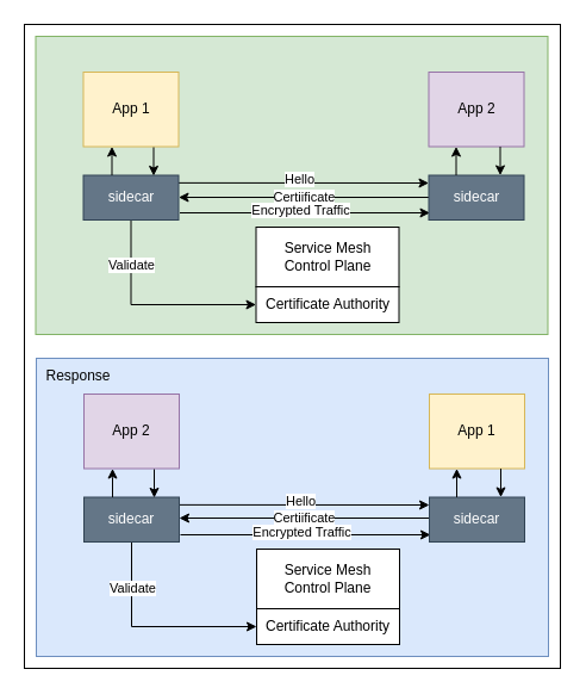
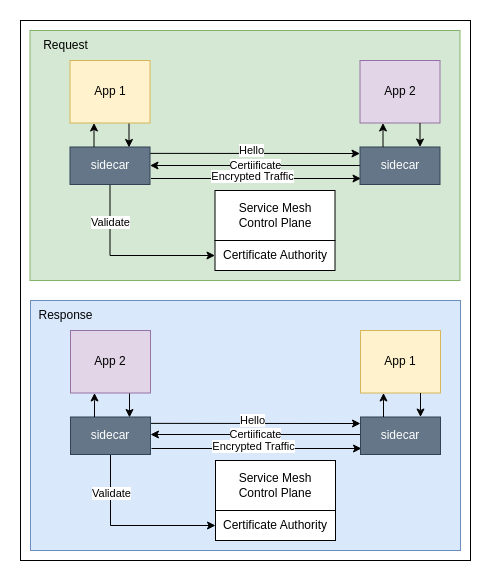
  <mxCell id="0" />
  <mxCell id="1" parent="0" />
  <mxCell id="2" value="" style="rounded=0;whiteSpace=wrap;html=1;" vertex="1" parent="1"><mxGeometry x="20" y="20" width="450" height="540" as="geometry" /></mxCell>
  <mxCell id="3" value="" style="rounded=0;whiteSpace=wrap;html=1;fillColor=#dae8fc;strokeColor=#6c8ebf;" vertex="1" parent="1"><mxGeometry x="30" y="300" width="430" height="250" as="geometry" /></mxCell>
  <mxCell id="4" value="" style="group;fillColor=#e51400;fontColor=#ffffff;strokeColor=#B20000;" vertex="1" connectable="0" parent="1"><mxGeometry x="215" y="460" width="120" height="80" as="geometry" /></mxCell>
  <mxCell id="5" value="Service Mesh&lt;br&gt;Control Plane" style="rounded=0;whiteSpace=wrap;html=1;" vertex="1" parent="4"><mxGeometry width="120" height="50" as="geometry" /></mxCell>
  <mxCell id="6" value="Certificate Authority" style="rounded=0;whiteSpace=wrap;html=1;" vertex="1" parent="4"><mxGeometry y="50" width="120" height="30" as="geometry" /></mxCell>
  <mxCell id="7" value="" style="edgeStyle=orthogonalEdgeStyle;rounded=0;orthogonalLoop=1;jettySize=auto;html=1;entryX=0;entryY=0.5;entryDx=0;entryDy=0;" edge="1" parent="1" source="16" target="6"><mxGeometry relative="1" as="geometry"><mxPoint x="270" y="420" as="targetPoint" /><Array as="points"><mxPoint x="110" y="525" /></Array></mxGeometry></mxCell>
  <mxCell id="8" value="Validate" style="edgeLabel;html=1;align=center;verticalAlign=middle;resizable=0;points=[];" vertex="1" connectable="0" parent="7"><mxGeometry x="-0.567" relative="1" as="geometry"><mxPoint as="offset" /></mxGeometry></mxCell>
  <mxCell id="9" value="Certiificate" style="endArrow=classic;html=1;rounded=0;" edge="1" parent="1"><mxGeometry width="50" height="50" relative="1" as="geometry"><mxPoint x="360" y="434" as="sourcePoint" /><mxPoint x="150" y="434" as="targetPoint" /></mxGeometry></mxCell>
  <mxCell id="10" value="" style="endArrow=classic;html=1;rounded=0;exitX=1;exitY=0.25;exitDx=0;exitDy=0;" edge="1" parent="1"><mxGeometry width="50" height="50" relative="1" as="geometry"><mxPoint x="150" y="422.875" as="sourcePoint" /><mxPoint x="360" y="423" as="targetPoint" /></mxGeometry></mxCell>
  <mxCell id="11" value="Hello" style="edgeLabel;html=1;align=center;verticalAlign=middle;resizable=0;points=[];" vertex="1" connectable="0" parent="10"><mxGeometry x="-0.038" y="3" relative="1" as="geometry"><mxPoint as="offset" /></mxGeometry></mxCell>
  <mxCell id="12" value="" style="endArrow=classic;html=1;rounded=0;exitX=1;exitY=0.25;exitDx=0;exitDy=0;" edge="1" parent="1"><mxGeometry width="50" height="50" relative="1" as="geometry"><mxPoint x="151" y="448" as="sourcePoint" /><mxPoint x="361" y="448" as="targetPoint" /></mxGeometry></mxCell>
  <mxCell id="13" value="Encrypted Traffic" style="edgeLabel;html=1;align=center;verticalAlign=middle;resizable=0;points=[];" vertex="1" connectable="0" parent="12"><mxGeometry x="-0.038" y="3" relative="1" as="geometry"><mxPoint as="offset" /></mxGeometry></mxCell>
  <mxCell id="14" value="&lt;font style=&quot;font-size: 12px;&quot;&gt;Response&lt;/font&gt;" style="text;html=1;align=center;verticalAlign=middle;resizable=0;points=[];autosize=1;strokeColor=none;fillColor=none;" vertex="1" parent="1"><mxGeometry x="25" y="300" width="80" height="30" as="geometry" /></mxCell>
  <mxCell id="15" value="App 2" style="rounded=0;whiteSpace=wrap;html=1;fillColor=#e1d5e7;strokeColor=#9673a6;" vertex="1" parent="1"><mxGeometry x="70" y="330" width="80" height="62.5" as="geometry" /></mxCell>
  <mxCell id="16" value="sidecar" style="rounded=0;whiteSpace=wrap;html=1;fillColor=#647687;fontColor=#ffffff;strokeColor=#314354;" vertex="1" parent="1"><mxGeometry x="70" y="416.5" width="80" height="37.5" as="geometry" /></mxCell>
  <mxCell id="17" value="App 1" style="rounded=0;whiteSpace=wrap;html=1;fillColor=#fff2cc;strokeColor=#d6b656;" vertex="1" parent="1"><mxGeometry x="360" y="330" width="80" height="62.5" as="geometry" /></mxCell>
  <mxCell id="18" value="sidecar" style="rounded=0;whiteSpace=wrap;html=1;fillColor=#647687;fontColor=#ffffff;strokeColor=#314354;" vertex="1" parent="1"><mxGeometry x="360" y="416.5" width="80" height="37.5" as="geometry" /></mxCell>
  <mxCell id="19" value="" style="endArrow=classic;html=1;rounded=0;exitX=0.25;exitY=0;exitDx=0;exitDy=0;entryX=0.25;entryY=1;entryDx=0;entryDy=0;" edge="1" parent="1"><mxGeometry width="50" height="50" relative="1" as="geometry"><mxPoint x="94" y="416.5" as="sourcePoint" /><mxPoint x="94" y="392.5" as="targetPoint" /><Array as="points"><mxPoint x="94" y="400" /></Array></mxGeometry></mxCell>
  <mxCell id="20" value="" style="endArrow=classic;html=1;rounded=0;exitX=0.675;exitY=1.008;exitDx=0;exitDy=0;exitPerimeter=0;entryX=0.675;entryY=0.013;entryDx=0;entryDy=0;entryPerimeter=0;" edge="1" parent="1"><mxGeometry width="50" height="50" relative="1" as="geometry"><mxPoint x="129" y="393" as="sourcePoint" /><mxPoint x="129" y="416.987" as="targetPoint" /></mxGeometry></mxCell>
  <mxCell id="21" value="" style="endArrow=classic;html=1;rounded=0;exitX=0.25;exitY=0;exitDx=0;exitDy=0;entryX=0.25;entryY=1;entryDx=0;entryDy=0;" edge="1" parent="1"><mxGeometry width="50" height="50" relative="1" as="geometry"><mxPoint x="383" y="416.5" as="sourcePoint" /><mxPoint x="383" y="392.5" as="targetPoint" /></mxGeometry></mxCell>
  <mxCell id="22" value="" style="endArrow=classic;html=1;rounded=0;exitX=0.75;exitY=1;exitDx=0;exitDy=0;entryX=0.75;entryY=0;entryDx=0;entryDy=0;" edge="1" parent="1" source="17" target="18"><mxGeometry width="50" height="50" relative="1" as="geometry"><mxPoint x="134" y="403" as="sourcePoint" /><mxPoint x="134" y="427" as="targetPoint" /></mxGeometry></mxCell>
  <mxCell id="23" value="" style="rounded=0;whiteSpace=wrap;html=1;fillColor=#d5e8d4;strokeColor=#82b366;" vertex="1" parent="1"><mxGeometry x="29.5" y="30" width="430" height="250" as="geometry" /></mxCell>
  <mxCell id="24" value="" style="group" vertex="1" connectable="0" parent="1"><mxGeometry x="214.5" y="190" width="120" height="80" as="geometry" /></mxCell>
  <mxCell id="25" value="Service Mesh&lt;br&gt;Control Plane" style="rounded=0;whiteSpace=wrap;html=1;" vertex="1" parent="24"><mxGeometry width="120" height="50" as="geometry" /></mxCell>
  <mxCell id="26" value="Certificate Authority" style="rounded=0;whiteSpace=wrap;html=1;" vertex="1" parent="24"><mxGeometry y="50" width="120" height="30" as="geometry" /></mxCell>
  <mxCell id="27" value="" style="edgeStyle=orthogonalEdgeStyle;rounded=0;orthogonalLoop=1;jettySize=auto;html=1;entryX=0;entryY=0.5;entryDx=0;entryDy=0;" edge="1" parent="1" source="36" target="26"><mxGeometry relative="1" as="geometry"><mxPoint x="269.5" y="150" as="targetPoint" /><Array as="points"><mxPoint x="109.5" y="255" /></Array></mxGeometry></mxCell>
  <mxCell id="28" value="Validate" style="edgeLabel;html=1;align=center;verticalAlign=middle;resizable=0;points=[];" vertex="1" connectable="0" parent="27"><mxGeometry x="-0.567" relative="1" as="geometry"><mxPoint y="-1" as="offset" /></mxGeometry></mxCell>
  <mxCell id="29" value="Certiificate" style="endArrow=classic;html=1;rounded=0;" edge="1" parent="1"><mxGeometry width="50" height="50" relative="1" as="geometry"><mxPoint x="359.5" y="165" as="sourcePoint" /><mxPoint x="149.5" y="165" as="targetPoint" /></mxGeometry></mxCell>
  <mxCell id="30" value="" style="endArrow=classic;html=1;rounded=0;exitX=1;exitY=0.25;exitDx=0;exitDy=0;" edge="1" parent="1"><mxGeometry width="50" height="50" relative="1" as="geometry"><mxPoint x="149.5" y="152.875" as="sourcePoint" /><mxPoint x="359.5" y="153" as="targetPoint" /></mxGeometry></mxCell>
  <mxCell id="31" value="Hello" style="edgeLabel;html=1;align=center;verticalAlign=middle;resizable=0;points=[];" vertex="1" connectable="0" parent="30"><mxGeometry x="-0.038" y="3" relative="1" as="geometry"><mxPoint as="offset" /></mxGeometry></mxCell>
  <mxCell id="32" value="" style="endArrow=classic;html=1;rounded=0;exitX=1;exitY=0.25;exitDx=0;exitDy=0;" edge="1" parent="1"><mxGeometry width="50" height="50" relative="1" as="geometry"><mxPoint x="150.5" y="178" as="sourcePoint" /><mxPoint x="360.5" y="178" as="targetPoint" /></mxGeometry></mxCell>
  <mxCell id="33" value="Encrypted Traffic" style="edgeLabel;html=1;align=center;verticalAlign=middle;resizable=0;points=[];" vertex="1" connectable="0" parent="32"><mxGeometry x="-0.038" y="3" relative="1" as="geometry"><mxPoint as="offset" /></mxGeometry></mxCell>
+ <mxCell id="34" value="&lt;font style=&quot;font-size: 12px;&quot;&gt;Request&lt;/font&gt;" style="text;html=1;align=center;verticalAlign=middle;resizable=0;points=[];autosize=1;strokeColor=none;fillColor=none;" vertex="1" parent="1"><mxGeometry x="29.5" y="30" width="70" height="30" as="geometry" /></mxCell>
  <mxCell id="35" value="App 1" style="rounded=0;whiteSpace=wrap;html=1;fillColor=#fff2cc;strokeColor=#d6b656;" vertex="1" parent="1"><mxGeometry x="69.5" y="60" width="80" height="62.5" as="geometry" /></mxCell>
  <mxCell id="36" value="sidecar" style="rounded=0;whiteSpace=wrap;html=1;fillColor=#647687;fontColor=#ffffff;strokeColor=#314354;" vertex="1" parent="1"><mxGeometry x="69.5" y="146.5" width="80" height="37.5" as="geometry" /></mxCell>
  <mxCell id="37" value="App 2" style="rounded=0;whiteSpace=wrap;html=1;fillColor=#e1d5e7;strokeColor=#9673a6;" vertex="1" parent="1"><mxGeometry x="359.5" y="60" width="80" height="62.5" as="geometry" /></mxCell>
  <mxCell id="38" value="sidecar" style="rounded=0;whiteSpace=wrap;html=1;fillColor=#647687;fontColor=#ffffff;strokeColor=#314354;" vertex="1" parent="1"><mxGeometry x="359.5" y="146.5" width="80" height="37.5" as="geometry" /></mxCell>
  <mxCell id="39" value="" style="endArrow=classic;html=1;rounded=0;exitX=0.25;exitY=0;exitDx=0;exitDy=0;entryX=0.25;entryY=1;entryDx=0;entryDy=0;" edge="1" parent="1"><mxGeometry width="50" height="50" relative="1" as="geometry"><mxPoint x="93.5" y="146.5" as="sourcePoint" /><mxPoint x="93.5" y="122.5" as="targetPoint" /><Array as="points"><mxPoint x="93.5" y="130" /></Array></mxGeometry></mxCell>
  <mxCell id="40" value="" style="endArrow=classic;html=1;rounded=0;exitX=0.675;exitY=1.008;exitDx=0;exitDy=0;exitPerimeter=0;entryX=0.675;entryY=0.013;entryDx=0;entryDy=0;entryPerimeter=0;" edge="1" parent="1"><mxGeometry width="50" height="50" relative="1" as="geometry"><mxPoint x="128.5" y="123" as="sourcePoint" /><mxPoint x="128.5" y="146.987" as="targetPoint" /></mxGeometry></mxCell>
  <mxCell id="41" value="" style="endArrow=classic;html=1;rounded=0;exitX=0.25;exitY=0;exitDx=0;exitDy=0;entryX=0.25;entryY=1;entryDx=0;entryDy=0;" edge="1" parent="1"><mxGeometry width="50" height="50" relative="1" as="geometry"><mxPoint x="382.5" y="146.5" as="sourcePoint" /><mxPoint x="382.5" y="122.5" as="targetPoint" /></mxGeometry></mxCell>
  <mxCell id="42" value="" style="endArrow=classic;html=1;rounded=0;exitX=0.75;exitY=1;exitDx=0;exitDy=0;entryX=0.75;entryY=0;entryDx=0;entryDy=0;" edge="1" parent="1" source="37" target="38"><mxGeometry width="50" height="50" relative="1" as="geometry"><mxPoint x="133.5" y="133" as="sourcePoint" /><mxPoint x="133.5" y="157" as="targetPoint" /></mxGeometry></mxCell>
